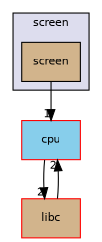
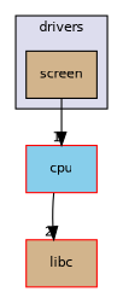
  digraph {
    compound=true
    node [fillcolor=tan fontname=Helvetica fontsize=10 shape=box style=filled color=red]
    edge [headlabel=2 labeldistance=1.5 labelfontname=Helvetica labelfontsize=10]
    n1 [label=screen pencolor=black color=""]
    n2 [fillcolor=skyblue label=cpu]
    n3 [label=libc]
    subgraph cluster_1 {
      bgcolor="#ddddee"
      fontname=Helvetica
      fontsize=10
-     label=screen
+     label=drivers
      pencolor=black
      n1
    }
    n1 -> n2 [headlabel=1]
    n2 -> n3
-   n3 -> n2
  }
